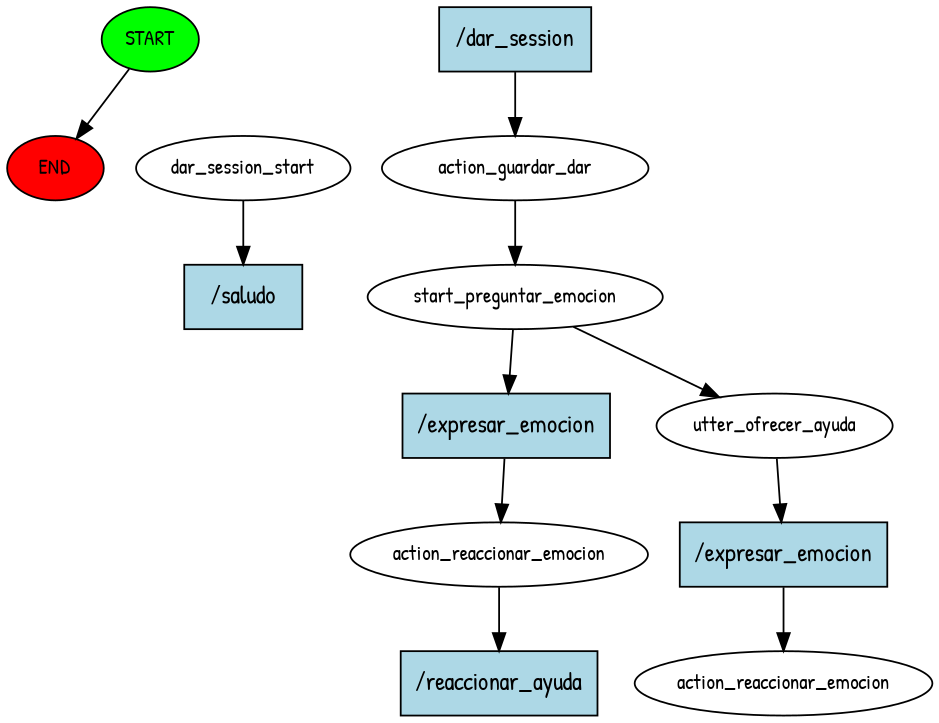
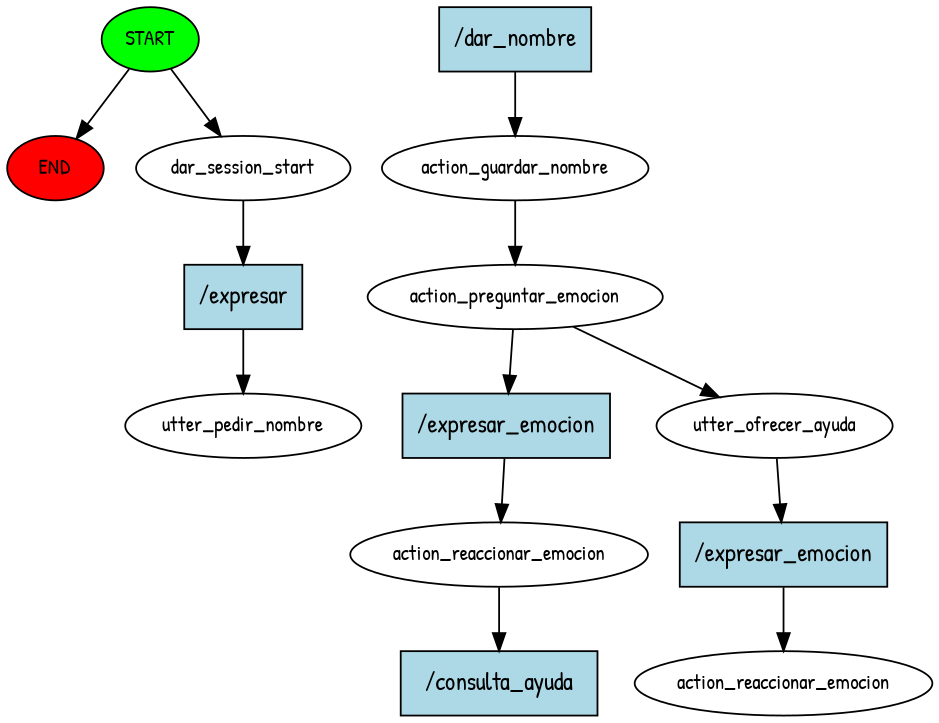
  digraph {
    fontname="Patrick Hand"
    node [fontname="Patrick Hand" fontsize=12]
    edge [fontname="Patrick Hand"]
    n1 [fillcolor=green label=START style=filled]
    n2 [fillcolor=red label=END style=filled]
    n3 [label=dar_session_start]
-   n4 [fillcolor=lightblue label="/saludo" shape=rect style=filled fontsize=""]
-   n6 [fillcolor=lightblue label="/dar_session" shape=rect style=filled fontsize=""]
-   n7 [label=action_guardar_dar]
-   n8 [label=start_preguntar_emocion]
+   n4 [fillcolor=lightblue label="/expresar" shape=rect style=filled fontsize=""]
+   n5 [label=utter_pedir_nombre]
+   n6 [fillcolor=lightblue label="/dar_nombre" shape=rect style=filled fontsize=""]
+   n7 [label=action_guardar_nombre]
+   n8 [label=action_preguntar_emocion]
    n9 [fillcolor=lightblue label="/expresar_emocion" shape=rect style=filled fontsize=""]
    n10 [label=utter_ofrecer_ayuda]
    n11 [label=action_reaccionar_emocion]
-   n12 [fillcolor=lightblue label="/reaccionar_ayuda" shape=rect style=filled fontsize=""]
+   n12 [fillcolor=lightblue label="/consulta_ayuda" shape=rect style=filled fontsize=""]
    n13 [fillcolor=lightblue label="/expresar_emocion" shape=rect style=filled fontsize=""]
    n14 [label=action_reaccionar_emocion]
    n1 -> n2
+   n1 -> n3
    n3 -> n4
+   n4 -> n5
    n6 -> n7
    n7 -> n8
    n8 -> n9
    n8 -> n10
    n9 -> n11
    n10 -> n13
    n11 -> n12
    n13 -> n14
  }
